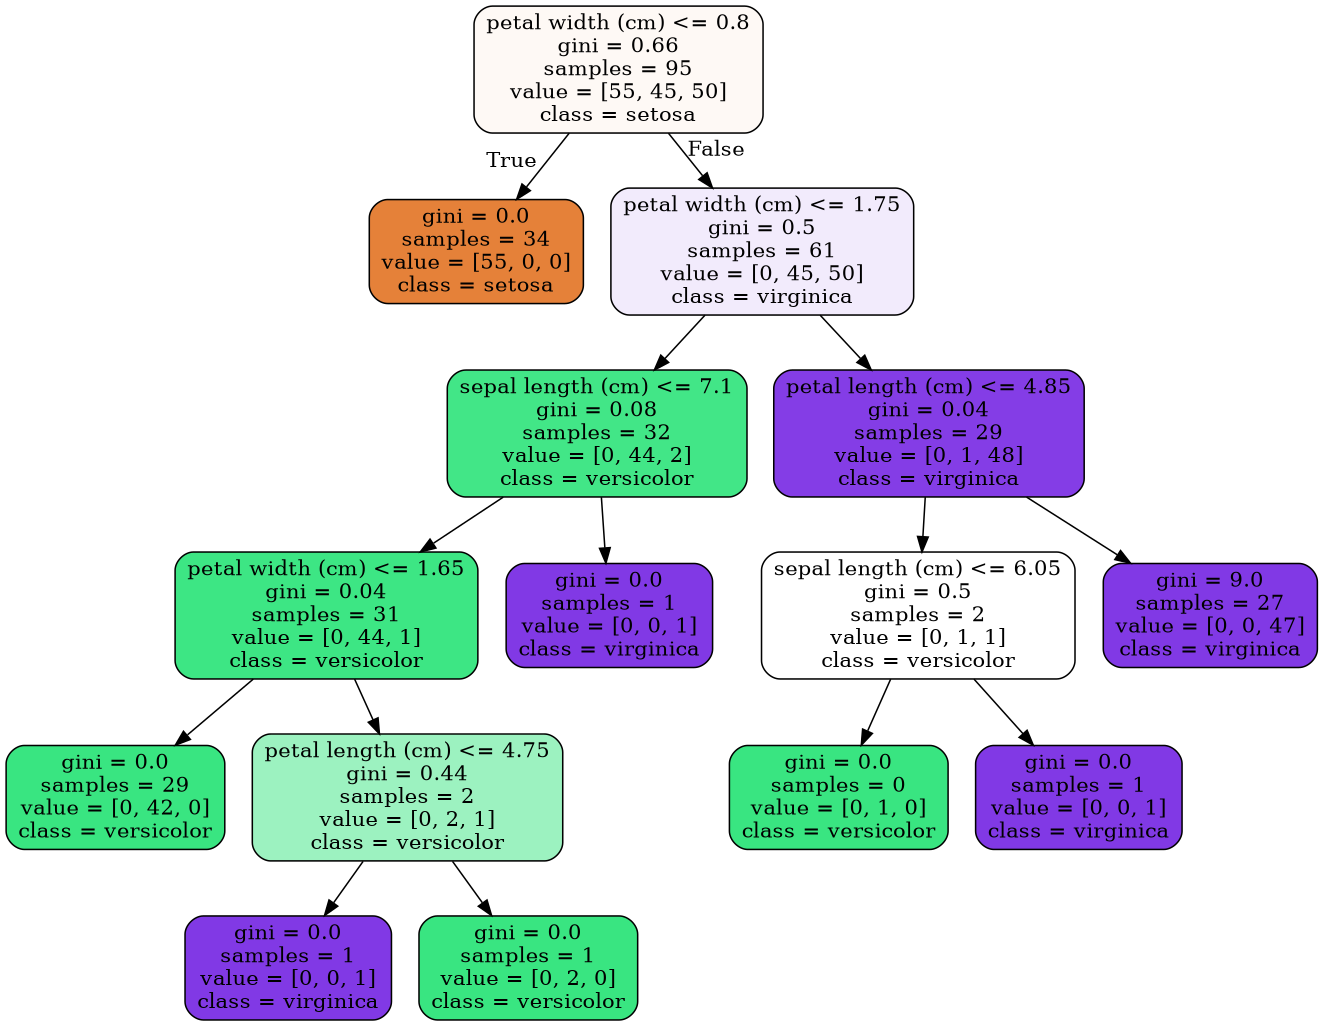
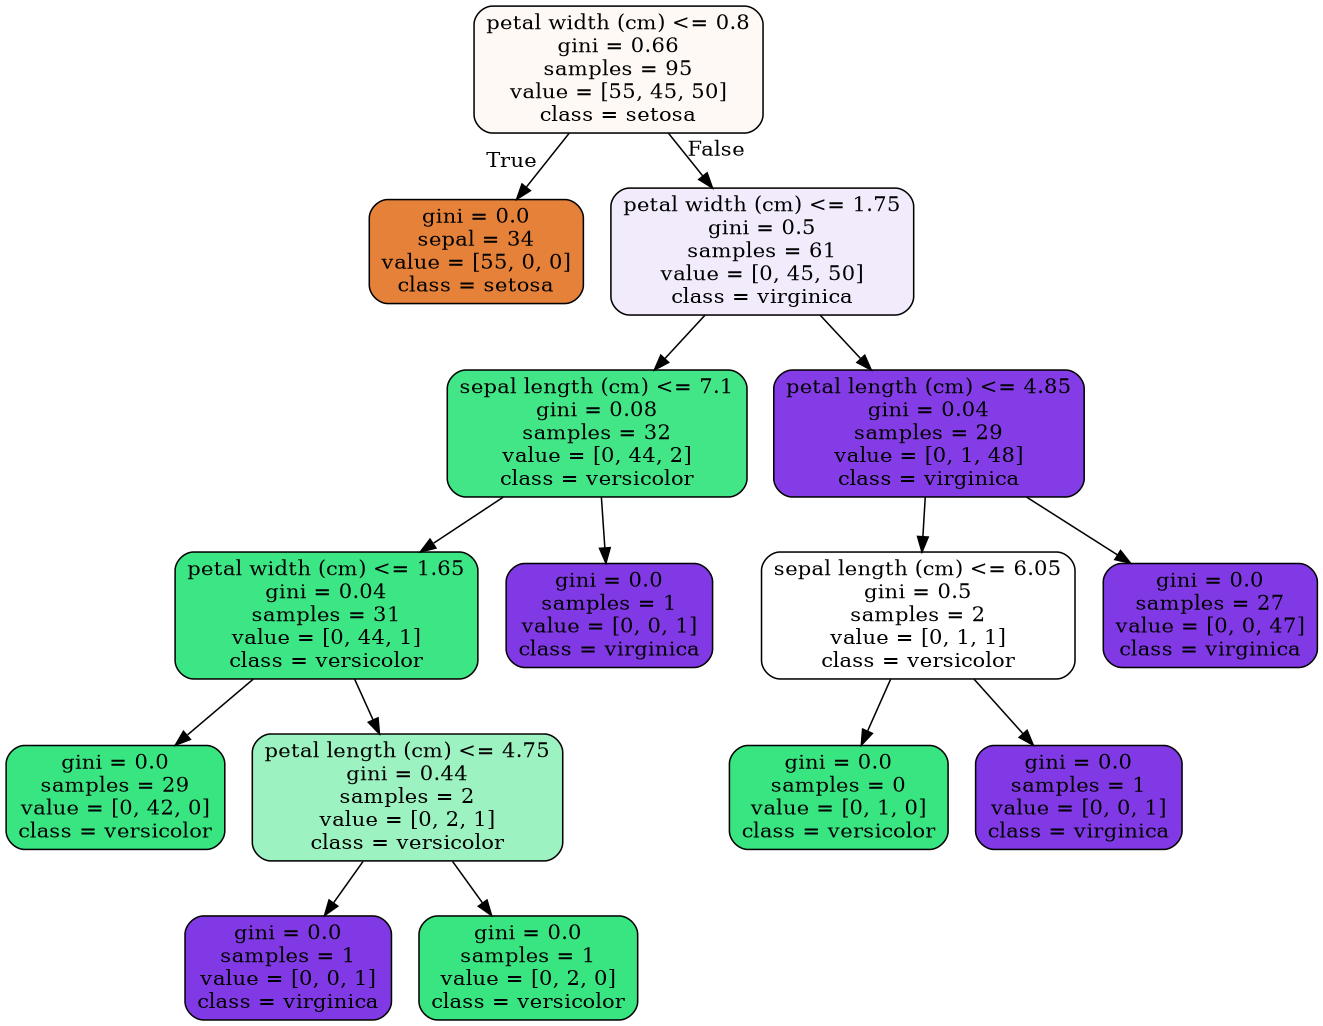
  digraph {
    fontname="DejaVu Serif"
    node [color=black fillcolor="#8139e5" fontname="DejaVu Serif" shape=box style="filled, rounded"]
    edge [fontname="DejaVu Serif"]
    n1 [fillcolor="#fef9f5" label="petal width (cm) <= 0.8\ngini = 0.66\nsamples = 95\nvalue = [55, 45, 50]\nclass = setosa"]
-   n2 [fillcolor="#e58139" label="gini = 0.0\nsamples = 34\nvalue = [55, 0, 0]\nclass = setosa"]
+   n2 [fillcolor="#e58139" label="gini = 0.0\nsepal = 34\nvalue = [55, 0, 0]\nclass = setosa"]
    n3 [fillcolor="#f2ebfc" label="petal width (cm) <= 1.75\ngini = 0.5\nsamples = 61\nvalue = [0, 45, 50]\nclass = virginica"]
    n4 [fillcolor="#42e687" label="sepal length (cm) <= 7.1\ngini = 0.08\nsamples = 32\nvalue = [0, 44, 2]\nclass = versicolor"]
    n5 [fillcolor="#843de6" label="petal length (cm) <= 4.85\ngini = 0.04\nsamples = 29\nvalue = [0, 1, 48]\nclass = virginica"]
    n6 [fillcolor="#3de684" label="petal width (cm) <= 1.65\ngini = 0.04\nsamples = 31\nvalue = [0, 44, 1]\nclass = versicolor"]
    n7 [label="gini = 0.0\nsamples = 1\nvalue = [0, 0, 1]\nclass = virginica"]
    n8 [fillcolor="#ffffff" label="sepal length (cm) <= 6.05\ngini = 0.5\nsamples = 2\nvalue = [0, 1, 1]\nclass = versicolor"]
-   n9 [label="gini = 9.0\nsamples = 27\nvalue = [0, 0, 47]\nclass = virginica"]
+   n9 [label="gini = 0.0\nsamples = 27\nvalue = [0, 0, 47]\nclass = virginica"]
    n10 [fillcolor="#39e581" label="gini = 0.0\nsamples = 29\nvalue = [0, 42, 0]\nclass = versicolor"]
    n11 [fillcolor="#9cf2c0" label="petal length (cm) <= 4.75\ngini = 0.44\nsamples = 2\nvalue = [0, 2, 1]\nclass = versicolor"]
    n12 [label="gini = 0.0\nsamples = 1\nvalue = [0, 0, 1]\nclass = virginica"]
    n13 [fillcolor="#39e581" label="gini = 0.0\nsamples = 1\nvalue = [0, 2, 0]\nclass = versicolor"]
    n14 [fillcolor="#39e581" label="gini = 0.0\nsamples = 0\nvalue = [0, 1, 0]\nclass = versicolor"]
    n15 [label="gini = 0.0\nsamples = 1\nvalue = [0, 0, 1]\nclass = virginica"]
    n1 -> n2 [headlabel=True labelangle=45 labeldistance=2.5]
    n1 -> n3 [headlabel=False labelangle=-45 labeldistance=2.5]
    n3 -> n4
    n3 -> n5
    n4 -> n6
    n4 -> n7
    n5 -> n8
    n5 -> n9
    n6 -> n10
    n6 -> n11
    n8 -> n14
    n8 -> n15
    n11 -> n12
    n11 -> n13
  }
